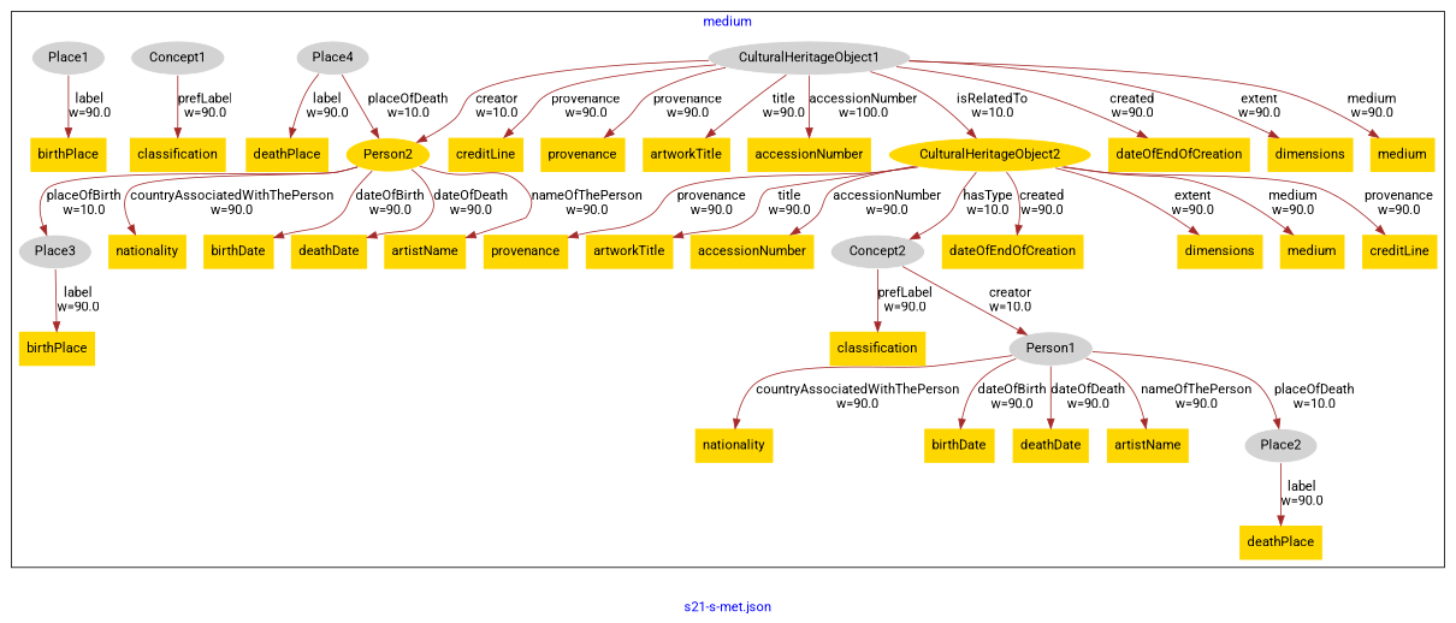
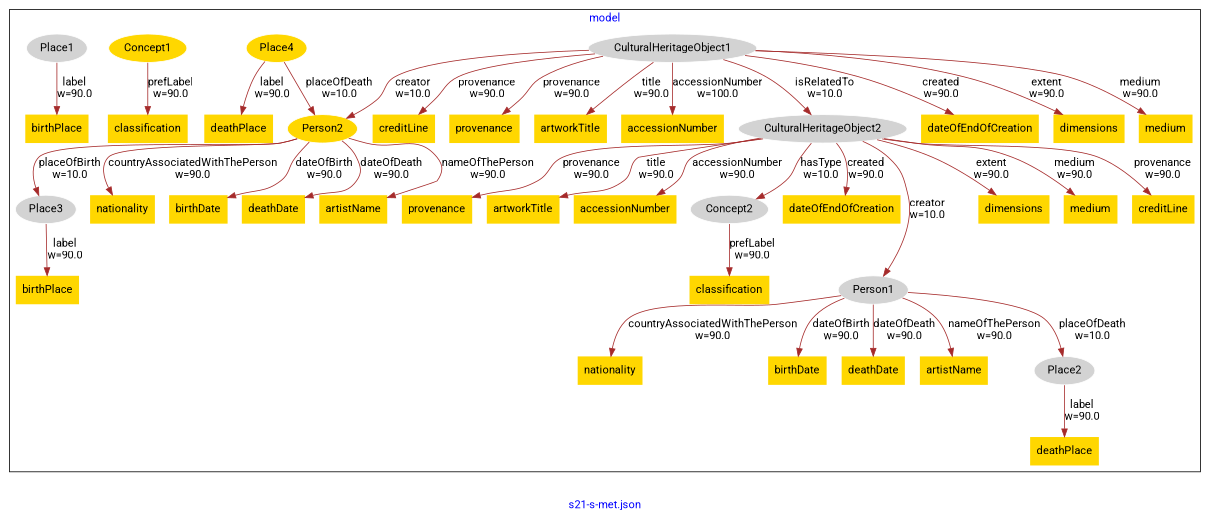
  digraph {
    fontcolor=blue
    fontname=Roboto
    label="s21-s-met.json"
    remincross=true
    node [fillcolor=gold fontname=Roboto style=filled shape=plaintext]
    edge [color=brown fontcolor=black fontname=Roboto]
    n1 [color=white fillcolor=lightgray label="CulturalHeritageObject1\n" shape=""]
    n2 [label="dateOfEndOfCreation\n"]
    n3 [color=white label="Person2\n" shape=""]
    n4 [label="dimensions\n"]
    n5 [label="medium\n"]
    n6 [label="creditLine\n"]
    n7 [label="provenance\n"]
    n8 [label="artworkTitle\n"]
    n9 [label="accessionNumber\n"]
-   n10 [color=white fillcolor=lightgray label="Concept1\n" shape=""]
-   n11 [color=white label="CulturalHeritageObject2\n" shape=""]
+   n10 [color=white label="Concept1\n" shape=""]
+   n11 [color=white fillcolor=lightgray label="CulturalHeritageObject2\n" shape=""]
    n12 [label="dateOfEndOfCreation\n"]
    n13 [color=white fillcolor=lightgray label="Person1\n" shape=""]
    n14 [label="dimensions\n"]
    n15 [label="medium\n"]
    n16 [label="creditLine\n"]
    n17 [label="provenance\n"]
    n18 [label="artworkTitle\n"]
    n19 [label="accessionNumber\n"]
    n20 [color=white fillcolor=lightgray label="Concept2\n" shape=""]
    n21 [label="nationality\n"]
    n22 [label="birthDate\n"]
    n23 [label="deathDate\n"]
    n24 [label="artistName\n"]
    n25 [color=white fillcolor=lightgray label="Place1\n" shape=""]
    n26 [color=white fillcolor=lightgray label="Place2\n" shape=""]
    n27 [label="nationality\n"]
    n28 [label="birthDate\n"]
    n29 [label="deathDate\n"]
    n30 [label="artistName\n"]
    n31 [color=white fillcolor=lightgray label="Place3\n" shape=""]
-   n32 [color=white fillcolor=lightgray label="Place4\n" shape=""]
+   n32 [color=white label="Place4\n" shape=""]
    n33 [label="birthPlace\n"]
    n34 [label="deathPlace\n"]
    n35 [label="birthPlace\n"]
    n36 [label="deathPlace\n"]
    n37 [label="classification\n"]
    n38 [label="classification\n"]
    subgraph cluster_1 {
-     label=medium
+     label=model
      n1
      n2
      n3
      n4
      n5
      n6
      n7
      n8
      n9
      n10
      n11
      n12
      n13
      n14
      n15
      n16
      n17
      n18
      n19
      n20
      n21
      n22
      n23
      n24
      n25
      n26
      n27
      n28
      n29
      n30
      n31
      n32
      n33
      n34
      n35
      n36
      n37
      n38
    }
    n1 -> n2 [label="created\nw=90.0"]
    n1 -> n3 [label="creator\nw=10.0"]
    n1 -> n4 [label="extent\nw=90.0"]
    n1 -> n5 [label="medium\nw=90.0"]
    n1 -> n6 [label="provenance\nw=90.0"]
    n1 -> n7 [label="provenance\nw=90.0"]
    n1 -> n8 [label="title\nw=90.0"]
    n1 -> n9 [label="accessionNumber\nw=100.0"]
    n1 -> n11 [label="isRelatedTo\nw=10.0"]
    n3 -> n27 [label="countryAssociatedWithThePerson\nw=90.0"]
    n3 -> n28 [label="dateOfBirth\nw=90.0"]
    n3 -> n29 [label="dateOfDeath\nw=90.0"]
    n3 -> n30 [label="nameOfThePerson\nw=90.0"]
    n3 -> n31 [label="placeOfBirth\nw=10.0"]
    n10 -> n37 [label="prefLabel\nw=90.0"]
    n11 -> n12 [label="created\nw=90.0"]
-   n20 -> n13 [label="creator\nw=10.0"]
+   n11 -> n13 [label="creator\nw=10.0"]
    n11 -> n14 [label="extent\nw=90.0"]
    n11 -> n15 [label="medium\nw=90.0"]
    n11 -> n16 [label="provenance\nw=90.0"]
    n11 -> n17 [label="provenance\nw=90.0"]
    n11 -> n18 [label="title\nw=90.0"]
    n11 -> n19 [label="accessionNumber\nw=90.0"]
    n11 -> n20 [label="hasType\nw=10.0"]
    n13 -> n21 [label="countryAssociatedWithThePerson\nw=90.0"]
    n13 -> n22 [label="dateOfBirth\nw=90.0"]
    n13 -> n23 [label="dateOfDeath\nw=90.0"]
    n13 -> n24 [label="nameOfThePerson\nw=90.0"]
    n13 -> n26 [label="placeOfDeath\nw=10.0"]
    n20 -> n38 [label="prefLabel\nw=90.0"]
    n25 -> n33 [label="label\nw=90.0"]
    n26 -> n34 [label="label\nw=90.0"]
    n31 -> n35 [label="label\nw=90.0"]
    n32 -> n3 [label="placeOfDeath\nw=10.0"]
    n32 -> n36 [label="label\nw=90.0"]
  }
